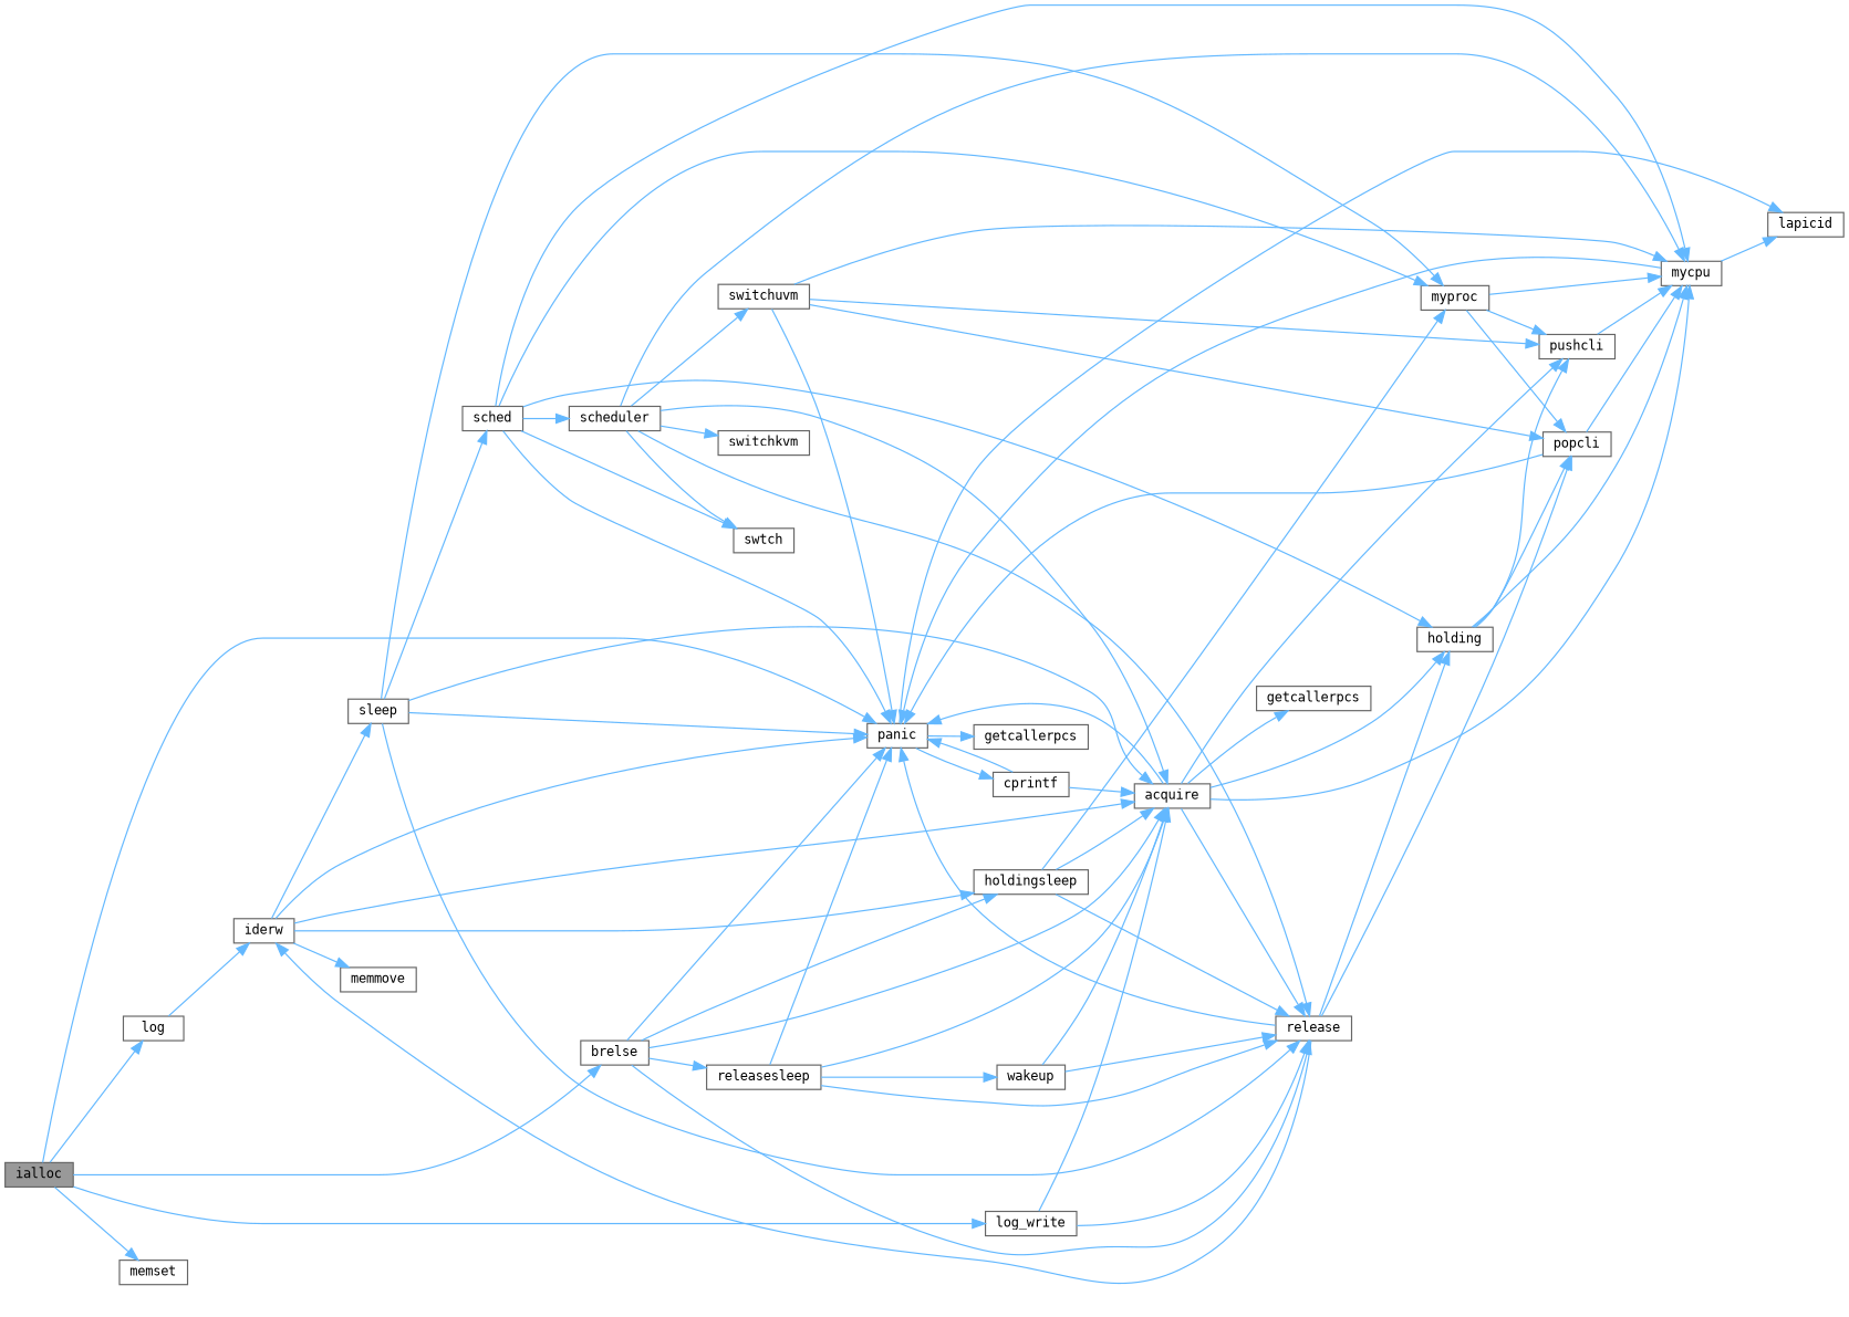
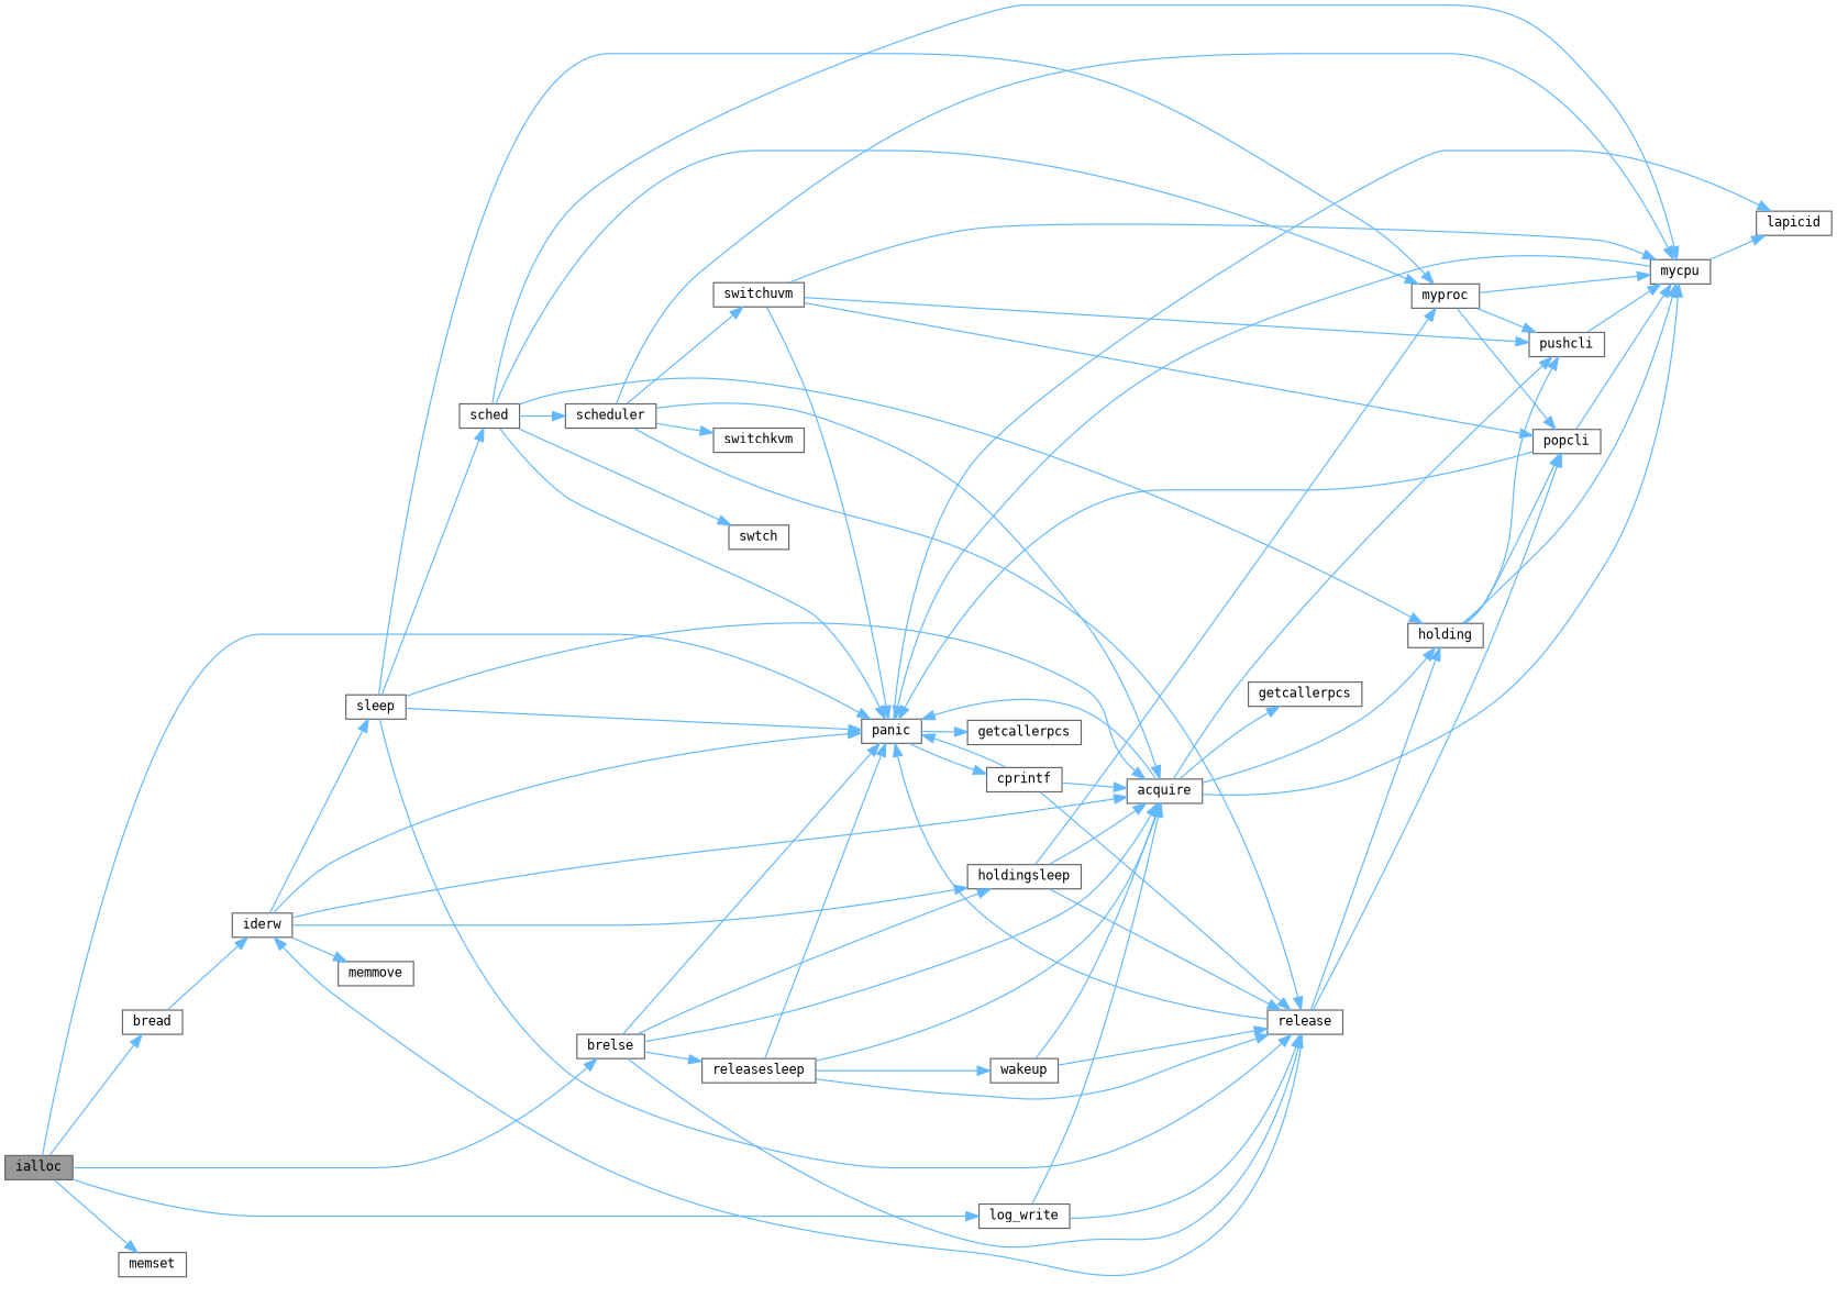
  digraph {
    fontname="DejaVu Sans Mono"
    rankdir=LR
    node [color=grey40 fillcolor=white fontname="DejaVu Sans Mono" fontsize=10 shape=box style=filled]
    edge [color=steelblue1 fontname="DejaVu Sans Mono" fontsize=10 labelfontname=Helvetica labelfontsize=10 style=solid]
    n1 [color=gray40 fillcolor=grey60 fontcolor=black height=0.2 label=ialloc width=0.4]
-   n2 [height=0.2 label=log width=0.4]
+   n2 [height=0.2 label=bread width=0.4]
    n3 [height=0.2 label=panic width=0.4]
    n4 [height=0.2 label=brelse width=0.4]
    n5 [height=0.2 label=log_write width=0.4]
    n6 [height=0.2 label=memset width=0.4]
    n7 [height=0.2 label=iderw width=0.4]
    n8 [height=0.2 label=lapicid width=0.4]
    n9 [height=0.2 label=cprintf width=0.4]
    n10 [height=0.2 label=getcallerpcs width=0.4]
    n11 [height=0.2 label=acquire width=0.4]
    n12 [height=0.2 label=release width=0.4]
    n13 [height=0.2 label=holdingsleep width=0.4]
    n14 [height=0.2 label=releasesleep width=0.4]
    n15 [height=0.2 label=memmove width=0.4]
    n16 [height=0.2 label=sleep width=0.4]
    n17 [height=0.2 label=getcallerpcs width=0.4]
    n18 [height=0.2 label=holding width=0.4]
    n19 [height=0.2 label=mycpu width=0.4]
    n20 [height=0.2 label=pushcli width=0.4]
    n21 [height=0.2 label=popcli width=0.4]
    n22 [height=0.2 label=myproc width=0.4]
    n23 [height=0.2 label=sched width=0.4]
    n24 [height=0.2 label=scheduler width=0.4]
    n25 [height=0.2 label=swtch width=0.4]
    n26 [height=0.2 label=switchkvm width=0.4]
    n27 [height=0.2 label=switchuvm width=0.4]
    n28 [height=0.2 label=wakeup width=0.4]
    n1 -> n2
    n1 -> n3
    n1 -> n4
    n1 -> n5
    n1 -> n6
    n2 -> n7
    n3 -> n8
    n3 -> n9
    n3 -> n10
    n4 -> n3
    n4 -> n11
    n4 -> n12
    n4 -> n13
    n4 -> n14
    n5 -> n11
    n5 -> n12
    n7 -> n3
    n7 -> n11
    n7 -> n13
    n7 -> n15
    n7 -> n16
    n9 -> n3
    n9 -> n11
-   n11 -> n12
+   n9 -> n12
    n11 -> n3
    n11 -> n17
    n11 -> n18
    n11 -> n19
    n11 -> n20
    n12 -> n3
    n12 -> n7
    n12 -> n18
    n12 -> n21
    n13 -> n11
    n13 -> n12
    n13 -> n22
    n14 -> n3
    n14 -> n11
    n14 -> n12
    n14 -> n28
    n16 -> n3
    n16 -> n11
    n16 -> n12
    n16 -> n22
    n16 -> n23
    n18 -> n19
    n18 -> n20
    n18 -> n21
    n19 -> n3
    n19 -> n8
    n20 -> n19
    n21 -> n3
    n21 -> n19
    n22 -> n19
    n22 -> n20
    n22 -> n21
    n23 -> n3
    n23 -> n18
    n23 -> n19
    n23 -> n22
    n23 -> n24
    n23 -> n25
    n24 -> n11
    n24 -> n12
    n24 -> n19
-   n24 -> n25
    n24 -> n26
    n24 -> n27
    n27 -> n3
    n27 -> n19
    n27 -> n20
    n27 -> n21
    n28 -> n11
    n28 -> n12
  }
